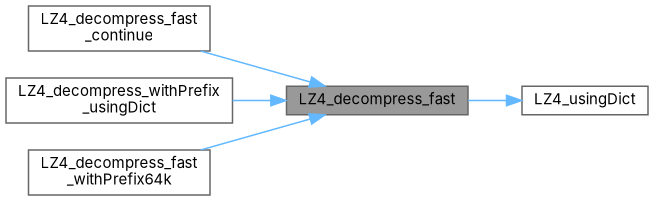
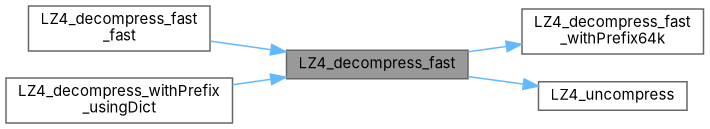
  digraph {
    fontname=Inter
    rankdir=RL
    node [color=grey40 fillcolor=white fontname=Inter fontsize=10 shape=box style=filled]
    edge [color=steelblue1 dir=back fontname=Inter fontsize=10 labelfontname=Helvetica labelfontsize=10 style=solid]
    n1 [color=gray40 fillcolor=grey60 fontcolor=black height=0.2 label=LZ4_decompress_fast width=0.4]
-   n2 [height=0.2 label="LZ4_decompress_fast\l_continue" width=0.4]
+   n2 [height=0.2 label="LZ4_decompress_fast\l_fast" width=0.4]
    n3 [height=0.2 label="LZ4_decompress_withPrefix\l_usingDict" width=0.4]
    n4 [height=0.2 label="LZ4_decompress_fast\l_withPrefix64k" width=0.4]
-   n5 [height=0.2 label=LZ4_usingDict width=0.4]
+   n5 [height=0.2 label=LZ4_uncompress width=0.4]
    n1 -> n2
    n1 -> n3
-   n1 -> n4
+   n4 -> n1
    n5 -> n1
  }
